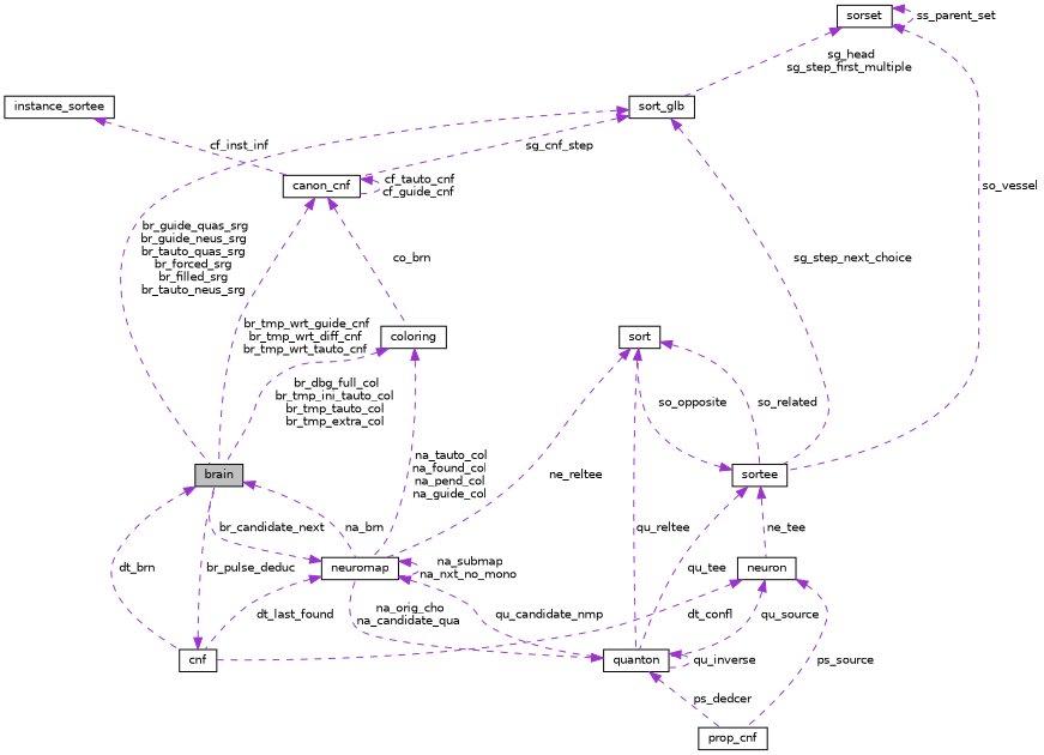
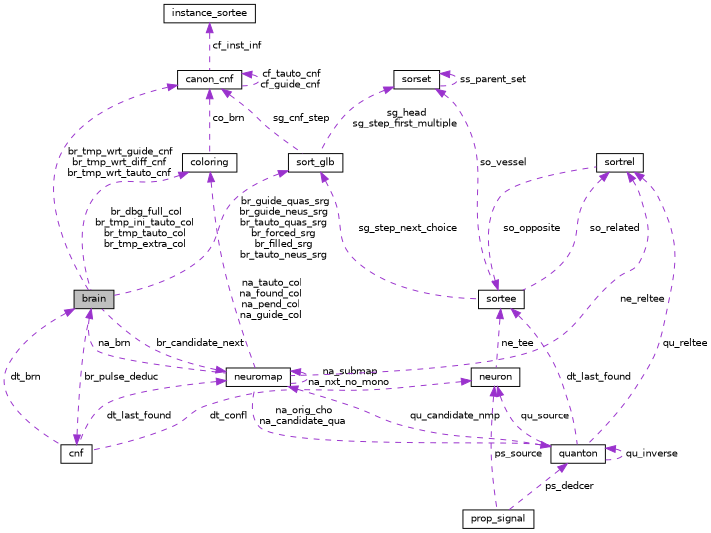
  digraph {
    node [color=black fillcolor=white fontname=Helvetica fontsize=10 shape=record style=filled]
    edge [color=darkorchid3 dir=back fontname=Helvetica fontsize=10 labelfontname=Helvetica labelfontsize=10 style=dashed]
    n1 [fillcolor=grey75 fontcolor=black height=0.2 label=brain width=0.4]
    n2 [height=0.2 label=neuromap width=0.4]
    n3 [height=0.2 label=cnf width=0.4]
    n4 [height=0.2 label=quanton width=0.4]
    n5 [height=0.2 label=coloring width=0.4]
-   n6 [height=0.2 label=prop_cnf width=0.4]
+   n6 [height=0.2 label=prop_signal width=0.4]
    n7 [height=0.2 label=neuron width=0.4]
-   n8 [height=0.2 label=sort width=0.4]
+   n8 [height=0.2 label=sortrel width=0.4]
    n9 [height=0.2 label=sortee width=0.4]
    n10 [height=0.2 label=sort_glb width=0.4]
    n11 [height=0.2 label=sorset width=0.4]
    n12 [height=0.2 label=canon_cnf width=0.4]
    n13 [height=0.2 label=instance_sortee width=0.4]
    n1 -> n2 [label=" na_brn"]
    n1 -> n3 [label=" dt_brn"]
    n2 -> n1 [label=" br_candidate_next"]
    n2 -> n2 [label=" na_submap\nna_nxt_no_mono"]
    n2 -> n3 [label=" dt_last_found"]
    n2 -> n4 [label=" qu_candidate_nmp"]
    n3 -> n1 [label=" br_pulse_deduc"]
    n4 -> n2 [label=" na_orig_cho\nna_candidate_qua"]
    n4 -> n4 [label=" qu_inverse"]
    n4 -> n6 [label=" ps_dedcer"]
    n5 -> n1 [label=" br_dbg_full_col\nbr_tmp_ini_tauto_col\nbr_tmp_tauto_col\nbr_tmp_extra_col"]
    n5 -> n2 [label=" na_tauto_col\nna_found_col\nna_pend_col\nna_guide_col"]
    n7 -> n3 [label=" dt_confl"]
    n7 -> n4 [label=" qu_source"]
    n7 -> n6 [label=" ps_source"]
    n8 -> n2 [label=" ne_reltee"]
    n8 -> n4 [label=" qu_reltee"]
    n8 -> n9 [label=" so_related"]
-   n9 -> n4 [label=" qu_tee"]
+   n9 -> n4 [label=" dt_last_found"]
    n9 -> n7 [label=" ne_tee"]
    n9 -> n8 [label=" so_opposite"]
    n10 -> n1 [label=" br_guide_quas_srg\nbr_guide_neus_srg\nbr_tauto_quas_srg\nbr_forced_srg\nbr_filled_srg\nbr_tauto_neus_srg"]
    n10 -> n9 [label=" sg_step_next_choice"]
    n11 -> n9 [label=" so_vessel"]
    n11 -> n10 [label=" sg_head\nsg_step_first_multiple"]
    n11 -> n11 [label=" ss_parent_set"]
    n12 -> n1 [label=" br_tmp_wrt_guide_cnf\nbr_tmp_wrt_diff_cnf\nbr_tmp_wrt_tauto_cnf"]
    n12 -> n5 [label=" co_brn"]
-   n10 -> n12 [label=" sg_cnf_step"]
+   n12 -> n10 [label=" sg_cnf_step"]
    n12 -> n12 [label=" cf_tauto_cnf\ncf_guide_cnf"]
    n13 -> n12 [label=" cf_inst_inf"]
  }
